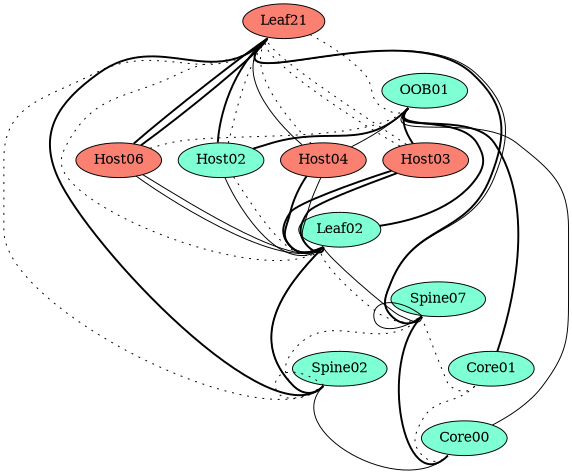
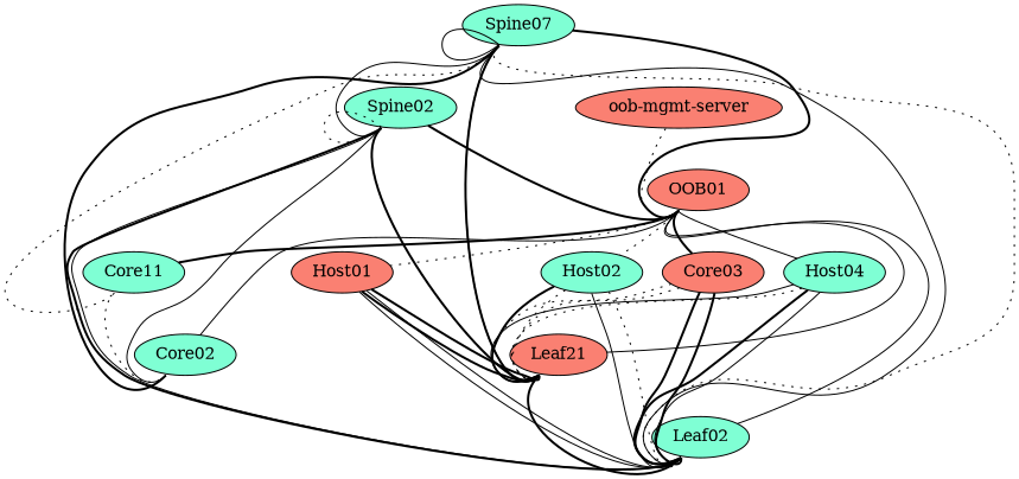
  graph {
    node [config="./helper_scripts/extra_switch_config.sh" fillcolor=aquamarine function=host memory=300 os="CumulusCommunity/cumulus-vx" style=filled]
    edge [headport=swp1 style=dotted tailport=eth0]
-   Core01 [function=core]
-   Core02 [function=core label=Core00]
+   Core01 [function=core label=Core11]
+   Core02 [function=core]
    n3 [function=spine label=Spine07]
    Spine02 [function=spine]
-   OOB01 [config="./helper_scripts/OOB_Switch_Config.sh" function=oob]
-   Host01 [config="./helper_scripts/extra_host_config.sh" fillcolor=salmon label=Host06]
+   OOB01 [config="./helper_scripts/OOB_Switch_Config.sh" fillcolor=salmon function=oob]
+   Host01 [config="./helper_scripts/extra_host_config.sh" fillcolor=salmon]
    Host02 [config="./helper_scripts/extra_host_config.sh"]
-   Host03 [config="./helper_scripts/extra_host_config.sh" fillcolor=salmon]
-   Host04 [config="./helper_scripts/extra_host_config.sh" fillcolor=salmon]
+   Host03 [config="./helper_scripts/extra_host_config.sh" fillcolor=salmon label=Core03]
+   Host04 [config="./helper_scripts/extra_host_config.sh"]
    n10 [fillcolor=salmon function=leaf label=Leaf21]
    Leaf02 [function=leaf]
+   "oob-mgmt-server" [config="./helper_scripts/OOB_Mgmt_Config.sh" fillcolor=salmon function="oob-server" memory=400 os="boxcutter/ubuntu1404" ubuntu=True]
    Core01 -- Core02 [headport=swp48 tailport=swp48]
    n3 -- Core01 [tailport=swp20]
    n3 -- Core02 [style=bold tailport=swp21]
    n3 -- n3 [headport=swp3 style=solid tailport=swp2]
-   n3 -- Spine02 [tailport=swp1]
+   n3 -- Spine02 [style=solid tailport=swp1]
+   n3 -- OOB01 [style=bold]
    Spine02 -- Core02 [headport=swp2 style=solid tailport=swp21]
    Spine02 -- Spine02 [headport=swp3 tailport=swp2]
+   Spine02 -- OOB01 [headport=swp2 style=bold]
    OOB01 -- Core01 [headport=eth0 style=bold tailport=swp6]
    OOB01 -- Core02 [headport=eth0 style=solid tailport=swp7]
    OOB01 -- Host01 [headport=eth4 tailport=swp8]
-   OOB01 -- Host02 [headport=eth4 style=bold tailport=swp9]
+   OOB01 -- Host02 [headport=eth4 tailport=swp9]
    OOB01 -- Host03 [headport=eth4 style=bold tailport=swp10]
    OOB01 -- Host04 [headport=eth4 style=solid tailport=swp11]
    Host01 -- n10 [style=bold]
    Host01 -- n10 [headport=swp2 style=bold tailport=eth1]
    Host01 -- Leaf02 [style=solid tailport=eth2]
    Host01 -- Leaf02 [headport=swp2 style=solid tailport=eth3]
    Host02 -- n10 [headport=swp5 style=bold]
    Host02 -- n10 [headport=swp6 tailport=eth1]
    Host02 -- Leaf02 [headport=swp5 style=solid tailport=eth2]
    Host02 -- Leaf02 [headport=swp6 tailport=eth3]
    Host03 -- n10 [headport=swp9]
    Host03 -- n10 [headport=swp10 tailport=eth1]
    Host03 -- Leaf02 [headport=swp9 style=bold tailport=eth2]
    Host03 -- Leaf02 [headport=swp10 style=bold tailport=eth3]
    Host04 -- n10 [headport=swp13 style=solid]
    Host04 -- n10 [headport=swp14 tailport=eth1]
    Host04 -- Leaf02 [headport=swp13 style=bold tailport=eth2]
    Host04 -- Leaf02 [headport=swp14 style=solid tailport=eth3]
    n10 -- n3 [headport=swp43 style=solid tailport=swp43]
    n10 -- n3 [headport=swp44 style=bold tailport=swp44]
    n10 -- Spine02 [headport=swp43 tailport=swp45]
    n10 -- Spine02 [headport=swp44 style=bold tailport=swp46]
-   n10 -- OOB01 [headport=swp3]
-   n10 -- Leaf02 [headport=swp48 tailport=swp48]
+   n10 -- OOB01 [headport=swp3 style=solid]
+   n10 -- Leaf02 [headport=swp48 style=bold tailport=swp48]
    Leaf02 -- n3 [headport=swp45 tailport=swp43]
    Leaf02 -- n3 [headport=swp46 style=solid tailport=swp44]
    Leaf02 -- Spine02 [headport=swp45 style=bold tailport=swp45]
    Leaf02 -- Spine02 [headport=swp56 style=solid tailport=swp46]
-   Leaf02 -- OOB01 [headport=swp4 style=bold]
+   Leaf02 -- OOB01 [headport=swp4 style=solid]
+   "oob-mgmt-server" -- OOB01 [headport=swp5 tailport=eth1]
  }
